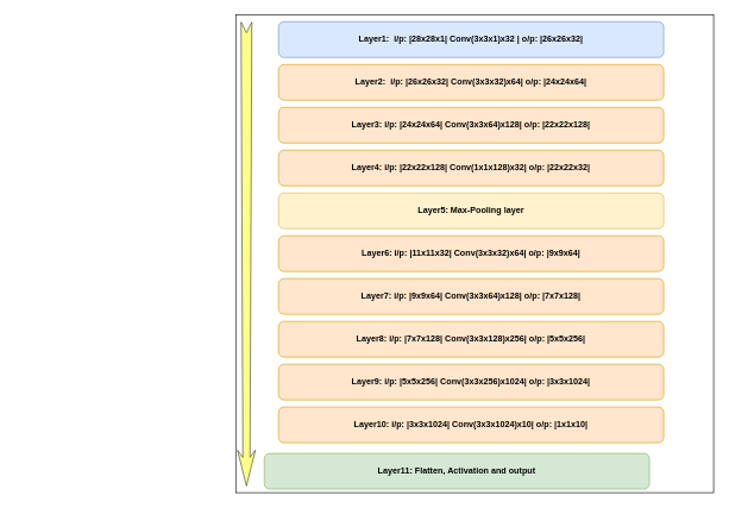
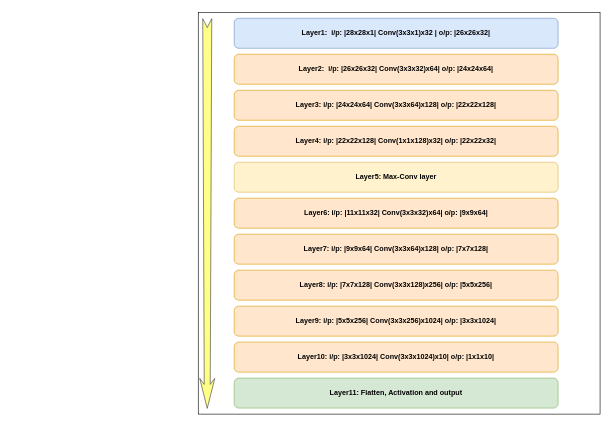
  <mxCell id="0" />
  <mxCell id="1" parent="0" />
  <mxCell id="2" value="" style="group" vertex="1" connectable="0" parent="1"><mxGeometry x="330" y="20" width="670" height="670" as="geometry" /></mxCell>
  <mxCell id="3" value="" style="group" vertex="1" connectable="0" parent="2"><mxGeometry width="670" height="670" as="geometry" /></mxCell>
  <mxCell id="4" value="" style="whiteSpace=wrap;html=1;aspect=fixed;" vertex="1" parent="3"><mxGeometry width="670" height="670" as="geometry" /></mxCell>
  <mxCell id="5" value="&lt;div style=&quot;text-align: left&quot;&gt;&lt;b&gt;Layer1:&amp;nbsp; i/p: |28x28x1| Conv(3x3x1)x32 | o/p: |26x26x32|&lt;/b&gt;&lt;/div&gt;" style="rounded=1;whiteSpace=wrap;html=1;fillColor=#dae8fc;strokeColor=#6c8ebf;" vertex="1" parent="3"><mxGeometry x="60" y="10" width="540" height="50" as="geometry" /></mxCell>
  <mxCell id="6" value="&lt;b&gt;Layer2:&amp;nbsp; i/p: |26x26x32| Conv(3x3x32)x64| o/p: |24x24x64|&lt;/b&gt;" style="rounded=1;whiteSpace=wrap;html=1;fillColor=#ffe6cc;strokeColor=#d79b00;" vertex="1" parent="3"><mxGeometry x="60" y="70" width="540" height="50" as="geometry" /></mxCell>
  <mxCell id="7" value="&lt;b&gt;Layer3: i/p: |24x24x64| Conv(3x3x64)x128| o/p: |22x22x128|&lt;/b&gt;" style="rounded=1;whiteSpace=wrap;html=1;fillColor=#ffe6cc;strokeColor=#d79b00;" vertex="1" parent="3"><mxGeometry x="60" y="130" width="540" height="50" as="geometry" /></mxCell>
  <mxCell id="8" value="&lt;b&gt;Layer4: i/p: |22x22x128| Conv(1x1x128)x32| o/p: |22x22x32|&lt;/b&gt;" style="rounded=1;whiteSpace=wrap;html=1;fillColor=#ffe6cc;strokeColor=#d79b00;" vertex="1" parent="3"><mxGeometry x="60" y="190" width="540" height="50" as="geometry" /></mxCell>
- <mxCell id="9" value="&lt;b&gt;Layer5: Max-Pooling layer&lt;/b&gt;" style="rounded=1;whiteSpace=wrap;html=1;fillColor=#fff2cc;strokeColor=#d6b656;" vertex="1" parent="3"><mxGeometry x="60" y="250" width="540" height="50" as="geometry" /></mxCell>
+ <mxCell id="9" value="&lt;b&gt;Layer5: Max-Conv layer&lt;/b&gt;" style="rounded=1;whiteSpace=wrap;html=1;fillColor=#fff2cc;strokeColor=#d6b656;" vertex="1" parent="3"><mxGeometry x="60" y="250" width="540" height="50" as="geometry" /></mxCell>
  <mxCell id="10" value="&lt;b&gt;Layer6: i/p: |11x11x32| Conv(3x3x32)x64| o/p: |9x9x64|&lt;/b&gt;" style="rounded=1;whiteSpace=wrap;html=1;fillColor=#ffe6cc;strokeColor=#d79b00;" vertex="1" parent="3"><mxGeometry x="60" y="310" width="540" height="50" as="geometry" /></mxCell>
  <mxCell id="11" value="&lt;b&gt;Layer7: i/p: |9x9x64| Conv(3x3x64)x128| o/p: |7x7x128|&lt;/b&gt;" style="rounded=1;whiteSpace=wrap;html=1;fillColor=#ffe6cc;strokeColor=#d79b00;" vertex="1" parent="3"><mxGeometry x="60" y="370" width="540" height="50" as="geometry" /></mxCell>
  <mxCell id="12" value="&lt;b&gt;Layer8: i/p: |7x7x128| Conv(3x3x128)x256| o/p: |5x5x256|&lt;/b&gt;" style="rounded=1;whiteSpace=wrap;html=1;fillColor=#ffe6cc;strokeColor=#d79b00;" vertex="1" parent="3"><mxGeometry x="60" y="430" width="540" height="50" as="geometry" /></mxCell>
  <mxCell id="13" value="&lt;b&gt;Layer9: i/p: |5x5x256| Conv(3x3x256)x1024| o/p: |3x3x1024|&lt;/b&gt;" style="rounded=1;whiteSpace=wrap;html=1;fillColor=#ffe6cc;strokeColor=#d79b00;" vertex="1" parent="3"><mxGeometry x="60" y="490" width="540" height="50" as="geometry" /></mxCell>
  <mxCell id="14" value="&lt;b&gt;Layer10: i/p: |3x3x1024| Conv(3x3x1024)x10| o/p: |1x1x10|&lt;/b&gt;" style="rounded=1;whiteSpace=wrap;html=1;fillColor=#ffe6cc;strokeColor=#d79b00;" vertex="1" parent="3"><mxGeometry x="60" y="550" width="540" height="50" as="geometry" /></mxCell>
- <mxCell id="15" value="&lt;b&gt;Layer11: Flatten, Activation and output&lt;/b&gt;" style="rounded=1;whiteSpace=wrap;html=1;fillColor=#d5e8d4;strokeColor=#82b366;" vertex="1" parent="3"><mxGeometry x="40" y="615" width="540" height="50" as="geometry" /></mxCell>
+ <mxCell id="15" value="&lt;b&gt;Layer11: Flatten, Activation and output&lt;/b&gt;" style="rounded=1;whiteSpace=wrap;html=1;fillColor=#d5e8d4;strokeColor=#82b366;" vertex="1" parent="3"><mxGeometry x="60" y="610" width="540" height="50" as="geometry" /></mxCell>
  <mxCell id="16" value="" style="html=1;shadow=0;dashed=0;align=center;verticalAlign=middle;shape=mxgraph.arrows2.stylisedArrow;dy=0.6;dx=40;notch=15;feather=0.4;rotation=90;fillColor=#ffff88;strokeColor=#36393d;" vertex="1" parent="3"><mxGeometry x="-310" y="323" width="650" height="25" as="geometry" /></mxCell>
